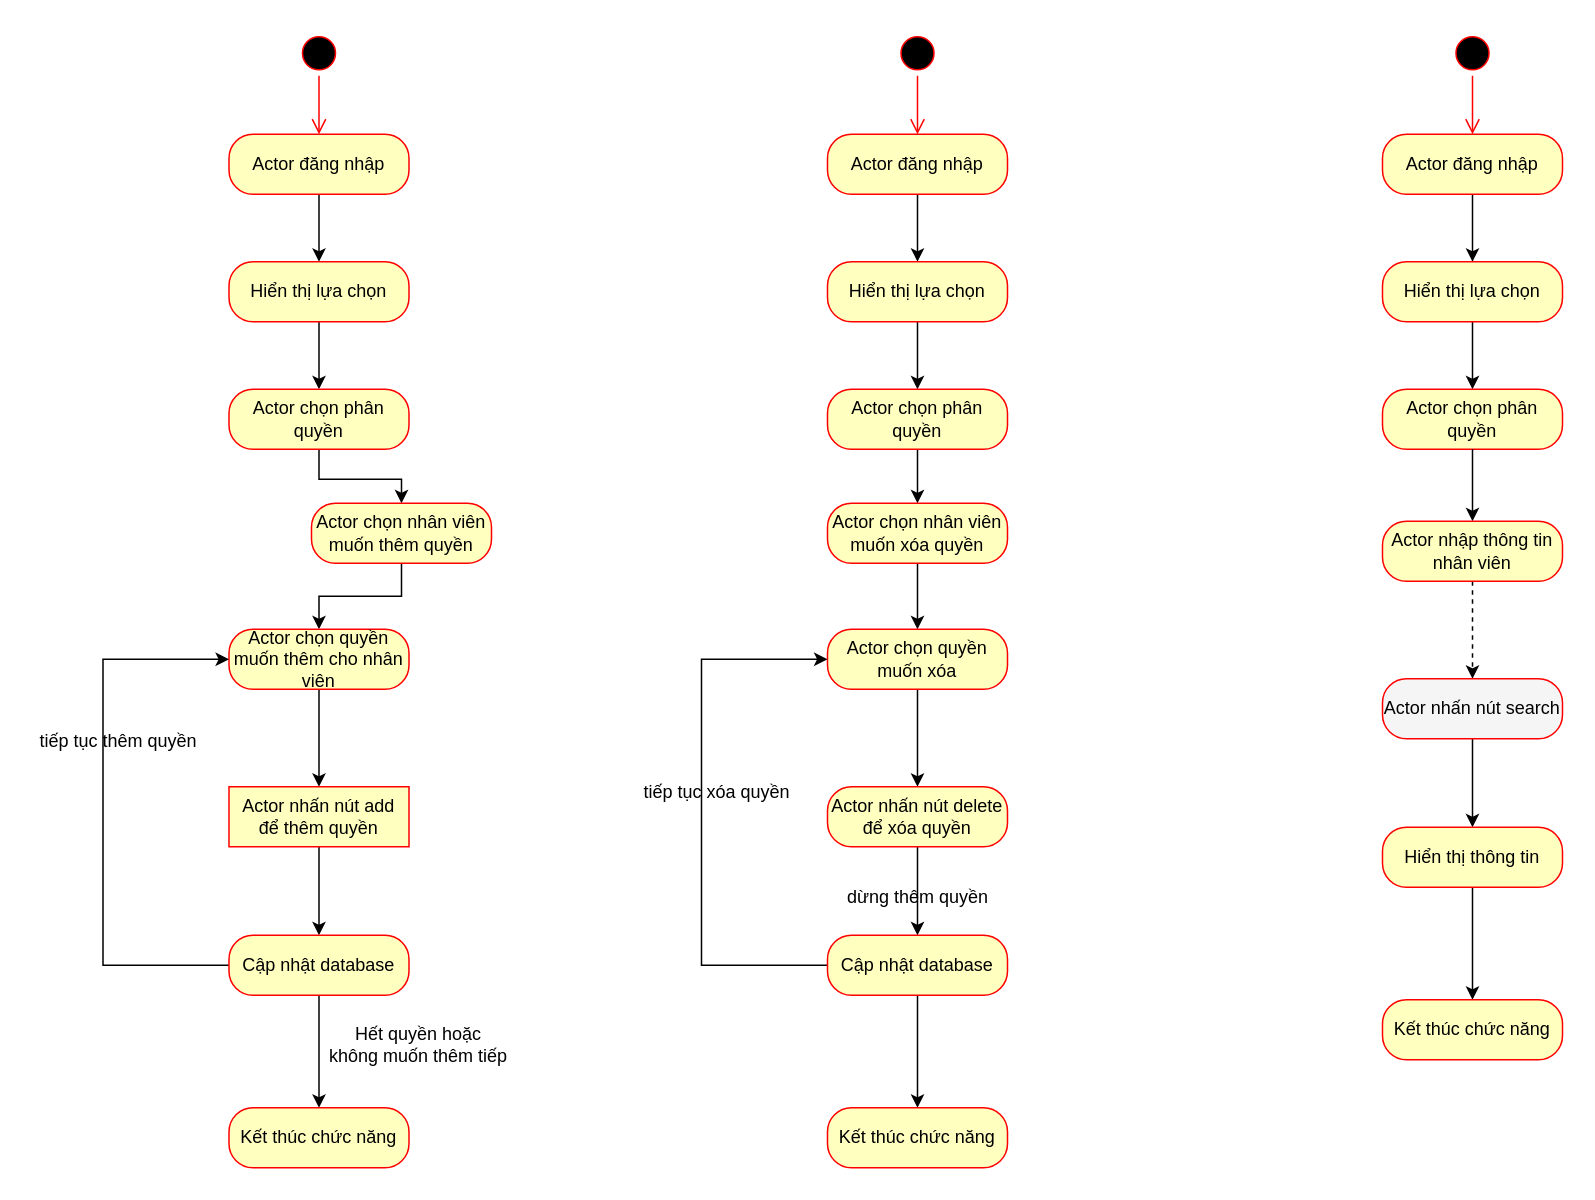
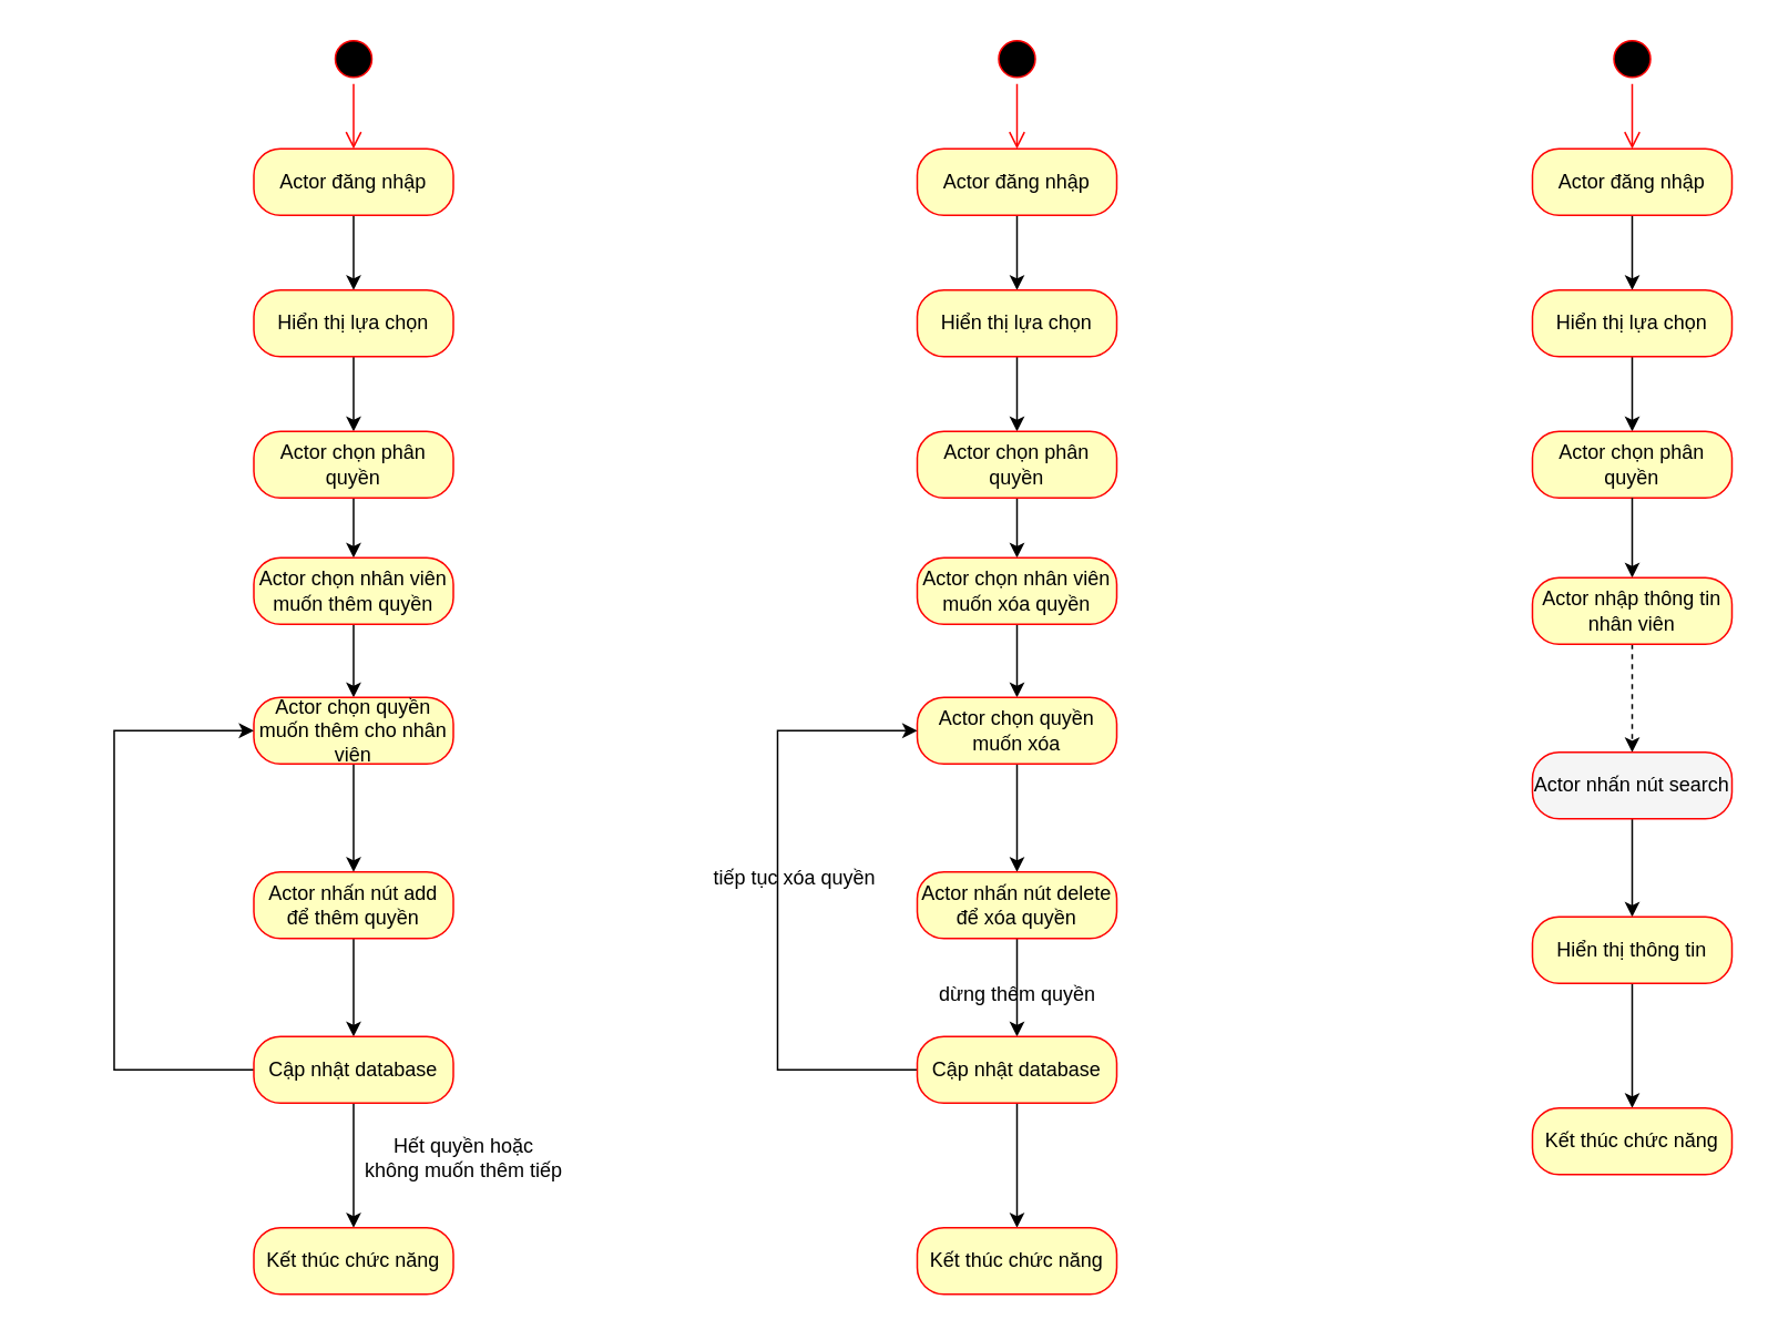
  <mxCell id="0" />
  <mxCell id="1" parent="0" />
  <mxCell id="2" value="" style="ellipse;html=1;shape=startState;fillColor=#000000;strokeColor=#ff0000;" vertex="1" parent="1"><mxGeometry x="197" y="20" width="30" height="30" as="geometry" /></mxCell>
  <mxCell id="3" value="" style="edgeStyle=orthogonalEdgeStyle;html=1;verticalAlign=bottom;endArrow=open;endSize=8;strokeColor=#ff0000;rounded=0;" edge="1" source="2" parent="1" target="5"><mxGeometry relative="1" as="geometry"><mxPoint x="212" y="66" as="targetPoint" /><Array as="points" /></mxGeometry></mxCell>
  <mxCell id="4" value="" style="edgeStyle=orthogonalEdgeStyle;rounded=0;orthogonalLoop=1;jettySize=auto;html=1;" edge="1" parent="1" source="5" target="7"><mxGeometry relative="1" as="geometry" /></mxCell>
  <mxCell id="5" value="Actor đăng nhập" style="rounded=1;whiteSpace=wrap;html=1;arcSize=40;fontColor=#000000;fillColor=#ffffc0;strokeColor=#ff0000;" vertex="1" parent="1"><mxGeometry x="152" y="89" width="120" height="40" as="geometry" /></mxCell>
  <mxCell id="6" value="" style="edgeStyle=orthogonalEdgeStyle;rounded=0;orthogonalLoop=1;jettySize=auto;html=1;" edge="1" parent="1" source="7" target="9"><mxGeometry relative="1" as="geometry" /></mxCell>
  <mxCell id="7" value="Hiển thị lựa chọn" style="rounded=1;whiteSpace=wrap;html=1;arcSize=40;fontColor=#000000;fillColor=#ffffc0;strokeColor=#ff0000;" vertex="1" parent="1"><mxGeometry x="152" y="174" width="120" height="40" as="geometry" /></mxCell>
  <mxCell id="8" value="" style="edgeStyle=orthogonalEdgeStyle;rounded=0;orthogonalLoop=1;jettySize=auto;html=1;" edge="1" parent="1" source="9" target="11"><mxGeometry relative="1" as="geometry" /></mxCell>
  <mxCell id="9" value="Actor chọn phân quyền" style="rounded=1;whiteSpace=wrap;html=1;arcSize=40;fontColor=#000000;fillColor=#ffffc0;strokeColor=#ff0000;" vertex="1" parent="1"><mxGeometry x="152" y="259" width="120" height="40" as="geometry" /></mxCell>
  <mxCell id="10" value="" style="edgeStyle=orthogonalEdgeStyle;rounded=0;orthogonalLoop=1;jettySize=auto;html=1;" edge="1" parent="1" source="11" target="13"><mxGeometry relative="1" as="geometry" /></mxCell>
- <mxCell id="11" value="Actor chọn nhân viên muốn thêm quyền" style="rounded=1;whiteSpace=wrap;html=1;arcSize=40;fontColor=#000000;fillColor=#ffffc0;strokeColor=#ff0000;" vertex="1" parent="1"><mxGeometry x="207" y="335" width="120" height="40" as="geometry" /></mxCell>
+ <mxCell id="11" value="Actor chọn nhân viên muốn thêm quyền" style="rounded=1;whiteSpace=wrap;html=1;arcSize=40;fontColor=#000000;fillColor=#ffffc0;strokeColor=#ff0000;" vertex="1" parent="1"><mxGeometry x="152" y="335" width="120" height="40" as="geometry" /></mxCell>
  <mxCell id="12" value="" style="edgeStyle=orthogonalEdgeStyle;rounded=0;orthogonalLoop=1;jettySize=auto;html=1;" edge="1" parent="1" source="13" target="16"><mxGeometry relative="1" as="geometry" /></mxCell>
  <mxCell id="13" value="Actor chọn quyền muốn thêm cho nhân viên" style="rounded=1;whiteSpace=wrap;html=1;arcSize=40;fontColor=#000000;fillColor=#ffffc0;strokeColor=#ff0000;" vertex="1" parent="1"><mxGeometry x="152" y="419" width="120" height="40" as="geometry" /></mxCell>
  <mxCell id="14" value="" style="edgeStyle=orthogonalEdgeStyle;rounded=0;orthogonalLoop=1;jettySize=auto;html=1;entryX=0;entryY=0.5;entryDx=0;entryDy=0;exitX=0;exitY=0.5;exitDx=0;exitDy=0;" edge="1" parent="1" source="19" target="13"><mxGeometry relative="1" as="geometry"><mxPoint x="-12" y="609" as="targetPoint" /><Array as="points"><mxPoint x="68" y="643" /><mxPoint x="68" y="439" /></Array></mxGeometry></mxCell>
  <mxCell id="15" value="" style="edgeStyle=orthogonalEdgeStyle;rounded=0;orthogonalLoop=1;jettySize=auto;html=1;" edge="1" parent="1" source="16" target="19"><mxGeometry relative="1" as="geometry" /></mxCell>
- <mxCell id="16" value="Actor nhấn nút add để thêm quyền" style="whiteSpace=wrap;html=1;arcSize=40;fontColor=#000000;fillColor=#ffffc0;strokeColor=#ff0000;rounded=0;" vertex="1" parent="1"><mxGeometry x="152" y="524" width="120" height="40" as="geometry" /></mxCell>
- <mxCell id="17" value="tiếp tục thêm quyền" style="text;html=1;align=center;verticalAlign=middle;resizable=0;points=[];autosize=1;strokeColor=none;fillColor=none;" vertex="1" parent="1"><mxGeometry x="20" y="485" width="115" height="18" as="geometry" /></mxCell>
+ <mxCell id="16" value="Actor nhấn nút add để thêm quyền" style="rounded=1;whiteSpace=wrap;html=1;arcSize=40;fontColor=#000000;fillColor=#ffffc0;strokeColor=#ff0000;" vertex="1" parent="1"><mxGeometry x="152" y="524" width="120" height="40" as="geometry" /></mxCell>
  <mxCell id="18" value="" style="edgeStyle=orthogonalEdgeStyle;rounded=0;orthogonalLoop=1;jettySize=auto;html=1;" edge="1" parent="1" source="19" target="40"><mxGeometry relative="1" as="geometry" /></mxCell>
  <mxCell id="19" value="Cập nhật database" style="rounded=1;whiteSpace=wrap;html=1;arcSize=40;fontColor=#000000;fillColor=#ffffc0;strokeColor=#ff0000;" vertex="1" parent="1"><mxGeometry x="152" y="623" width="120" height="40" as="geometry" /></mxCell>
  <mxCell id="20" value="" style="ellipse;html=1;shape=startState;fillColor=#000000;strokeColor=#ff0000;" vertex="1" parent="1"><mxGeometry x="596" y="20" width="30" height="30" as="geometry" /></mxCell>
  <mxCell id="21" value="" style="edgeStyle=orthogonalEdgeStyle;html=1;verticalAlign=bottom;endArrow=open;endSize=8;strokeColor=#ff0000;rounded=0;" edge="1" parent="1" source="20" target="23"><mxGeometry relative="1" as="geometry"><mxPoint x="611" y="66" as="targetPoint" /><Array as="points" /></mxGeometry></mxCell>
  <mxCell id="22" value="" style="edgeStyle=orthogonalEdgeStyle;rounded=0;orthogonalLoop=1;jettySize=auto;html=1;" edge="1" parent="1" source="23" target="25"><mxGeometry relative="1" as="geometry" /></mxCell>
  <mxCell id="23" value="Actor đăng nhập" style="rounded=1;whiteSpace=wrap;html=1;arcSize=40;fontColor=#000000;fillColor=#ffffc0;strokeColor=#ff0000;" vertex="1" parent="1"><mxGeometry x="551" y="89" width="120" height="40" as="geometry" /></mxCell>
  <mxCell id="24" value="" style="edgeStyle=orthogonalEdgeStyle;rounded=0;orthogonalLoop=1;jettySize=auto;html=1;" edge="1" parent="1" source="25" target="27"><mxGeometry relative="1" as="geometry" /></mxCell>
  <mxCell id="25" value="Hiển thị lựa chọn" style="rounded=1;whiteSpace=wrap;html=1;arcSize=40;fontColor=#000000;fillColor=#ffffc0;strokeColor=#ff0000;" vertex="1" parent="1"><mxGeometry x="551" y="174" width="120" height="40" as="geometry" /></mxCell>
  <mxCell id="26" value="" style="edgeStyle=orthogonalEdgeStyle;rounded=0;orthogonalLoop=1;jettySize=auto;html=1;" edge="1" parent="1" source="27" target="29"><mxGeometry relative="1" as="geometry" /></mxCell>
  <mxCell id="27" value="Actor chọn phân quyền" style="rounded=1;whiteSpace=wrap;html=1;arcSize=40;fontColor=#000000;fillColor=#ffffc0;strokeColor=#ff0000;" vertex="1" parent="1"><mxGeometry x="551" y="259" width="120" height="40" as="geometry" /></mxCell>
  <mxCell id="28" value="" style="edgeStyle=orthogonalEdgeStyle;rounded=0;orthogonalLoop=1;jettySize=auto;html=1;" edge="1" parent="1" source="29" target="31"><mxGeometry relative="1" as="geometry" /></mxCell>
  <mxCell id="29" value="Actor chọn nhân viên muốn xóa quyền" style="rounded=1;whiteSpace=wrap;html=1;arcSize=40;fontColor=#000000;fillColor=#ffffc0;strokeColor=#ff0000;" vertex="1" parent="1"><mxGeometry x="551" y="335" width="120" height="40" as="geometry" /></mxCell>
  <mxCell id="30" value="" style="edgeStyle=orthogonalEdgeStyle;rounded=0;orthogonalLoop=1;jettySize=auto;html=1;" edge="1" parent="1" source="31" target="34"><mxGeometry relative="1" as="geometry" /></mxCell>
  <mxCell id="31" value="Actor chọn quyền muốn xóa" style="rounded=1;whiteSpace=wrap;html=1;arcSize=40;fontColor=#000000;fillColor=#ffffc0;strokeColor=#ff0000;" vertex="1" parent="1"><mxGeometry x="551" y="419" width="120" height="40" as="geometry" /></mxCell>
  <mxCell id="32" value="" style="edgeStyle=orthogonalEdgeStyle;rounded=0;orthogonalLoop=1;jettySize=auto;html=1;entryX=0;entryY=0.5;entryDx=0;entryDy=0;" edge="1" parent="1" source="37" target="31"><mxGeometry relative="1" as="geometry"><mxPoint x="387" y="609" as="targetPoint" /><Array as="points"><mxPoint x="467" y="643" /><mxPoint x="467" y="439" /></Array></mxGeometry></mxCell>
  <mxCell id="33" value="" style="edgeStyle=orthogonalEdgeStyle;rounded=0;orthogonalLoop=1;jettySize=auto;html=1;" edge="1" parent="1" source="34" target="37"><mxGeometry relative="1" as="geometry" /></mxCell>
  <mxCell id="34" value="Actor nhấn nút delete để xóa quyền" style="rounded=1;whiteSpace=wrap;html=1;arcSize=40;fontColor=#000000;fillColor=#ffffc0;strokeColor=#ff0000;" vertex="1" parent="1"><mxGeometry x="551" y="524" width="120" height="40" as="geometry" /></mxCell>
  <mxCell id="35" value="tiếp tục xóa quyền" style="text;html=1;align=center;verticalAlign=middle;resizable=0;points=[];autosize=1;strokeColor=none;fillColor=none;" vertex="1" parent="1"><mxGeometry x="423" y="519" width="108" height="18" as="geometry" /></mxCell>
  <mxCell id="36" value="" style="edgeStyle=orthogonalEdgeStyle;rounded=0;orthogonalLoop=1;jettySize=auto;html=1;" edge="1" parent="1" source="37" target="39"><mxGeometry relative="1" as="geometry" /></mxCell>
  <mxCell id="37" value="Cập nhật database" style="rounded=1;whiteSpace=wrap;html=1;arcSize=40;fontColor=#000000;fillColor=#ffffc0;strokeColor=#ff0000;" vertex="1" parent="1"><mxGeometry x="551" y="623" width="120" height="40" as="geometry" /></mxCell>
  <mxCell id="38" value="dừng thêm quyền" style="text;html=1;align=center;verticalAlign=middle;resizable=0;points=[];autosize=1;strokeColor=none;fillColor=none;" vertex="1" parent="1"><mxGeometry x="559" y="589" width="104" height="18" as="geometry" /></mxCell>
  <mxCell id="39" value="Kết thúc chức năng" style="rounded=1;whiteSpace=wrap;html=1;arcSize=40;fontColor=#000000;fillColor=#ffffc0;strokeColor=#ff0000;" vertex="1" parent="1"><mxGeometry x="551" y="738" width="120" height="40" as="geometry" /></mxCell>
  <mxCell id="40" value="Kết thúc chức năng" style="rounded=1;whiteSpace=wrap;html=1;arcSize=40;fontColor=#000000;fillColor=#ffffc0;strokeColor=#ff0000;" vertex="1" parent="1"><mxGeometry x="152" y="738" width="120" height="40" as="geometry" /></mxCell>
  <mxCell id="41" value="Hết quyền hoặc &lt;br&gt;không muốn thêm tiếp" style="text;html=1;align=center;verticalAlign=middle;resizable=0;points=[];autosize=1;strokeColor=none;fillColor=none;" vertex="1" parent="1"><mxGeometry x="214" y="680" width="128" height="31" as="geometry" /></mxCell>
  <mxCell id="42" value="" style="ellipse;html=1;shape=startState;fillColor=#000000;strokeColor=#ff0000;" vertex="1" parent="1"><mxGeometry x="966" y="20" width="30" height="30" as="geometry" /></mxCell>
  <mxCell id="43" value="" style="edgeStyle=orthogonalEdgeStyle;html=1;verticalAlign=bottom;endArrow=open;endSize=8;strokeColor=#ff0000;rounded=0;" edge="1" parent="1" source="42" target="45"><mxGeometry relative="1" as="geometry"><mxPoint x="981" y="66" as="targetPoint" /><Array as="points" /></mxGeometry></mxCell>
  <mxCell id="44" value="" style="edgeStyle=orthogonalEdgeStyle;rounded=0;orthogonalLoop=1;jettySize=auto;html=1;" edge="1" parent="1" source="45" target="47"><mxGeometry relative="1" as="geometry" /></mxCell>
  <mxCell id="45" value="Actor đăng nhập" style="rounded=1;whiteSpace=wrap;html=1;arcSize=40;fontColor=#000000;fillColor=#ffffc0;strokeColor=#ff0000;" vertex="1" parent="1"><mxGeometry x="921" y="89" width="120" height="40" as="geometry" /></mxCell>
  <mxCell id="46" value="" style="edgeStyle=orthogonalEdgeStyle;rounded=0;orthogonalLoop=1;jettySize=auto;html=1;" edge="1" parent="1" source="47" target="48"><mxGeometry relative="1" as="geometry" /></mxCell>
  <mxCell id="47" value="Hiển thị lựa chọn" style="rounded=1;whiteSpace=wrap;html=1;arcSize=40;fontColor=#000000;fillColor=#ffffc0;strokeColor=#ff0000;" vertex="1" parent="1"><mxGeometry x="921" y="174" width="120" height="40" as="geometry" /></mxCell>
  <mxCell id="48" value="Actor chọn phân quyền" style="rounded=1;whiteSpace=wrap;html=1;arcSize=40;fontColor=#000000;fillColor=#ffffc0;strokeColor=#ff0000;" vertex="1" parent="1"><mxGeometry x="921" y="259" width="120" height="40" as="geometry" /></mxCell>
  <mxCell id="49" value="" style="edgeStyle=orthogonalEdgeStyle;rounded=0;orthogonalLoop=1;jettySize=auto;html=1;" edge="1" parent="1" source="48" target="51"><mxGeometry relative="1" as="geometry"><mxPoint x="981" y="303" as="sourcePoint" /></mxGeometry></mxCell>
  <mxCell id="50" value="" style="edgeStyle=orthogonalEdgeStyle;rounded=0;orthogonalLoop=1;jettySize=auto;html=1;dashed=1;" edge="1" parent="1" source="51" target="53"><mxGeometry relative="1" as="geometry" /></mxCell>
  <mxCell id="51" value="Actor nhập thông tin nhân viên" style="rounded=1;whiteSpace=wrap;html=1;arcSize=40;fontColor=#000000;fillColor=#ffffc0;strokeColor=#ff0000;" vertex="1" parent="1"><mxGeometry x="921" y="347" width="120" height="40" as="geometry" /></mxCell>
  <mxCell id="52" value="" style="edgeStyle=orthogonalEdgeStyle;rounded=0;orthogonalLoop=1;jettySize=auto;html=1;" edge="1" parent="1" source="53" target="55"><mxGeometry relative="1" as="geometry" /></mxCell>
  <mxCell id="53" value="Actor nhấn nút search" style="rounded=1;whiteSpace=wrap;html=1;arcSize=40;fontColor=#000000;fillColor=#f5f5f5;strokeColor=#ff0000;" vertex="1" parent="1"><mxGeometry x="921" y="452" width="120" height="40" as="geometry" /></mxCell>
  <mxCell id="54" value="" style="edgeStyle=orthogonalEdgeStyle;rounded=0;orthogonalLoop=1;jettySize=auto;html=1;" edge="1" parent="1" source="55" target="56"><mxGeometry relative="1" as="geometry" /></mxCell>
  <mxCell id="55" value="Hiển thị thông tin" style="rounded=1;whiteSpace=wrap;html=1;arcSize=40;fontColor=#000000;fillColor=#ffffc0;strokeColor=#ff0000;" vertex="1" parent="1"><mxGeometry x="921" y="551" width="120" height="40" as="geometry" /></mxCell>
  <mxCell id="56" value="Kết thúc chức năng" style="rounded=1;whiteSpace=wrap;html=1;arcSize=40;fontColor=#000000;fillColor=#ffffc0;strokeColor=#ff0000;" vertex="1" parent="1"><mxGeometry x="921" y="666" width="120" height="40" as="geometry" /></mxCell>
